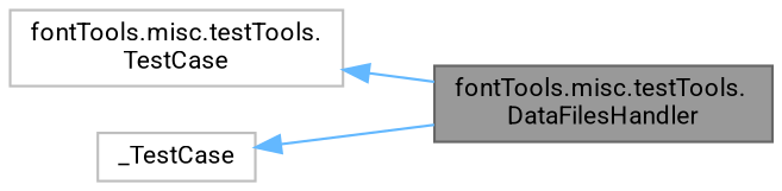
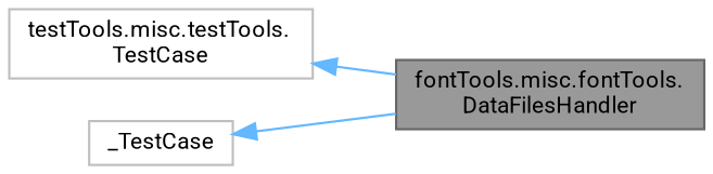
  digraph {
    fontname=Roboto
    rankdir=LR
    node [color=grey75 fillcolor=white fontname=Roboto fontsize=10 shape=box style=filled]
    edge [color=steelblue1 dir=back fontname=Roboto fontsize=10 labelfontname=Helvetica labelfontsize=10 style=solid]
-   n1 [color=gray40 fillcolor=grey60 fontcolor=black height=0.2 label="fontTools.misc.testTools.\lDataFilesHandler" width=0.4]
-   n2 [height=0.2 label="fontTools.misc.testTools.\lTestCase" width=0.4]
+   n1 [color=gray40 fillcolor=grey60 fontcolor=black height=0.2 label="fontTools.misc.fontTools.\lDataFilesHandler" width=0.4]
+   n2 [height=0.2 label="testTools.misc.testTools.\lTestCase" width=0.4]
    n3 [height=0.2 label=_TestCase width=0.4]
    n2 -> n1
    n3 -> n1
  }
